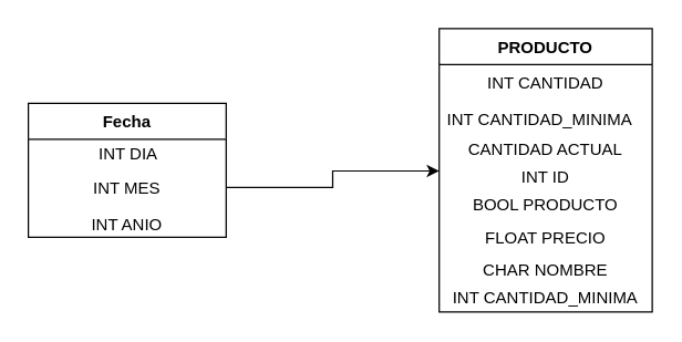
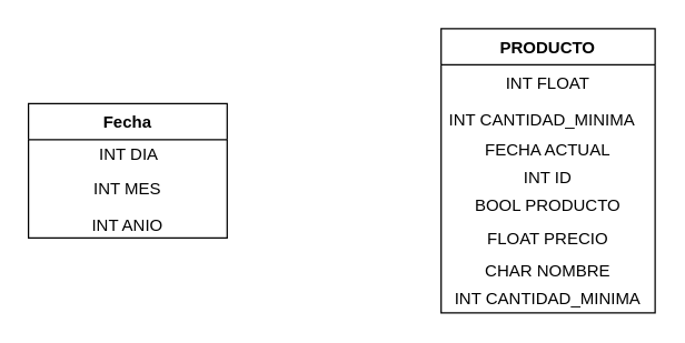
  <mxCell id="0" />
  <mxCell id="1" parent="0" />
  <mxCell id="2" value="Fecha" style="swimlane;fontStyle=1;childLayout=stackLayout;horizontal=1;startSize=26;horizontalStack=0;resizeParent=1;resizeParentMax=0;resizeLast=0;collapsible=1;marginBottom=0;rotation=0;fillColor=none;" vertex="1" parent="1"><mxGeometry x="20" y="74" width="143" height="97" as="geometry"><mxRectangle x="341" y="231" width="99" height="26" as="alternateBounds" /></mxGeometry></mxCell>
  <mxCell id="3" value="INT DIA" style="text;html=1;resizable=0;autosize=1;align=center;verticalAlign=middle;points=[];fillColor=none;strokeColor=none;rounded=0;" vertex="1" parent="2"><mxGeometry y="26" width="143" height="22" as="geometry" /></mxCell>
  <mxCell id="4" value="INT MES" style="text;strokeColor=none;fillColor=none;align=center;verticalAlign=top;spacingLeft=4;spacingRight=4;overflow=hidden;rotatable=0;points=[[0,0.5],[1,0.5]];portConstraint=eastwest;rotation=0;" vertex="1" parent="2"><mxGeometry y="48" width="143" height="26" as="geometry" /></mxCell>
  <mxCell id="5" value="INT ANIO" style="text;strokeColor=none;fillColor=none;align=center;verticalAlign=top;spacingLeft=4;spacingRight=4;overflow=hidden;rotatable=0;points=[[0,0.5],[1,0.5]];portConstraint=eastwest;rotation=0;" vertex="1" parent="2"><mxGeometry y="74" width="143" height="23" as="geometry" /></mxCell>
  <mxCell id="6" value="PRODUCTO" style="swimlane;fontStyle=1;childLayout=stackLayout;horizontal=1;startSize=26;fillColor=none;horizontalStack=0;resizeParent=1;resizeParentMax=0;resizeLast=0;collapsible=1;marginBottom=0;align=center;" vertex="1" parent="1"><mxGeometry x="317" y="20" width="154" height="205" as="geometry" /></mxCell>
- <mxCell id="7" value="INT CANTIDAD" style="text;strokeColor=none;fillColor=none;align=center;verticalAlign=top;spacingLeft=4;spacingRight=4;overflow=hidden;rotatable=0;points=[[0,0.5],[1,0.5]];portConstraint=eastwest;" vertex="1" parent="6"><mxGeometry y="26" width="154" height="26" as="geometry" /></mxCell>
+ <mxCell id="7" value="INT FLOAT" style="text;strokeColor=none;fillColor=none;align=center;verticalAlign=top;spacingLeft=4;spacingRight=4;overflow=hidden;rotatable=0;points=[[0,0.5],[1,0.5]];portConstraint=eastwest;" vertex="1" parent="6"><mxGeometry y="26" width="154" height="26" as="geometry" /></mxCell>
  <mxCell id="8" value="INT CANTIDAD_MINIMA" style="text;strokeColor=none;fillColor=none;align=left;verticalAlign=top;spacingLeft=4;spacingRight=4;overflow=hidden;rotatable=0;points=[[0,0.5],[1,0.5]];portConstraint=eastwest;" vertex="1" parent="6"><mxGeometry y="52" width="154" height="26" as="geometry" /></mxCell>
- <mxCell id="9" value="CANTIDAD ACTUAL" style="text;html=1;strokeColor=none;fillColor=none;align=center;verticalAlign=middle;whiteSpace=wrap;rounded=0;fontSize=12;" vertex="1" parent="6"><mxGeometry y="78" width="154" height="20" as="geometry" /></mxCell>
+ <mxCell id="9" value="FECHA ACTUAL" style="text;html=1;strokeColor=none;fillColor=none;align=center;verticalAlign=middle;whiteSpace=wrap;rounded=0;fontSize=12;" vertex="1" parent="6"><mxGeometry y="78" width="154" height="20" as="geometry" /></mxCell>
  <mxCell id="10" value="INT ID" style="text;html=1;strokeColor=none;fillColor=none;align=center;verticalAlign=middle;whiteSpace=wrap;rounded=0;" vertex="1" parent="6"><mxGeometry y="98" width="154" height="20" as="geometry" /></mxCell>
  <mxCell id="11" value="BOOL PRODUCTO" style="text;html=1;strokeColor=none;fillColor=none;align=center;verticalAlign=middle;whiteSpace=wrap;rounded=0;fontSize=12;" vertex="1" parent="6"><mxGeometry y="118" width="154" height="20" as="geometry" /></mxCell>
  <mxCell id="12" value="FLOAT PRECIO" style="text;strokeColor=none;fillColor=none;align=center;verticalAlign=top;spacingLeft=4;spacingRight=4;overflow=hidden;rotatable=0;points=[[0,0.5],[1,0.5]];portConstraint=eastwest;fontSize=12;" vertex="1" parent="6"><mxGeometry y="138" width="154" height="27" as="geometry" /></mxCell>
  <mxCell id="13" value="CHAR NOMBRE" style="text;html=1;strokeColor=none;fillColor=none;align=center;verticalAlign=middle;whiteSpace=wrap;rounded=0;fontSize=12;" vertex="1" parent="6"><mxGeometry y="165" width="154" height="20" as="geometry" /></mxCell>
  <mxCell id="14" value="INT CANTIDAD_MINIMA" style="text;html=1;strokeColor=none;fillColor=none;align=center;verticalAlign=middle;whiteSpace=wrap;rounded=0;" vertex="1" parent="6"><mxGeometry y="185" width="154" height="20" as="geometry" /></mxCell>
- <mxCell id="15" style="edgeStyle=orthogonalEdgeStyle;rounded=0;orthogonalLoop=1;jettySize=auto;html=1;exitX=1;exitY=0.5;exitDx=0;exitDy=0;entryX=0;entryY=0.25;entryDx=0;entryDy=0;fontSize=12;" edge="1" parent="1" source="4" target="10"><mxGeometry relative="1" as="geometry" /></mxCell>
